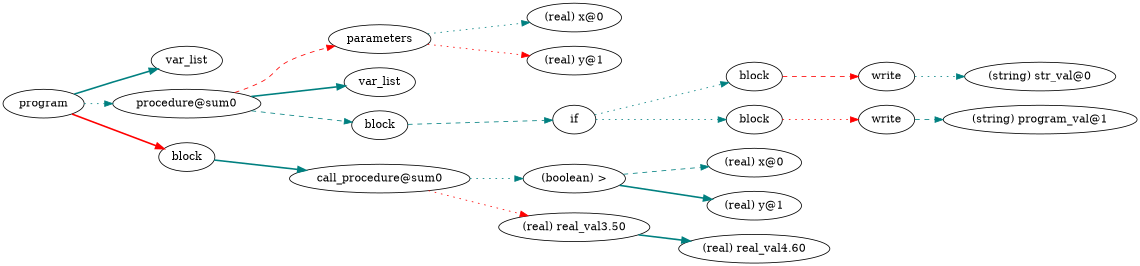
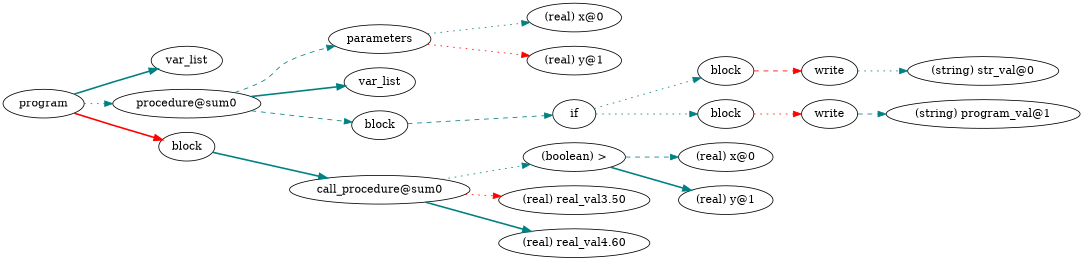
  digraph {
    ordering=out
    rankdir=LR
    edge [color=teal style=dotted]
    n1 [label=program]
    n2 [label=var_list]
    n3 [label="procedure@sum0"]
    n4 [label=block]
    n5 [label=parameters]
    n6 [label=var_list]
    n7 [label=block]
    n8 [label="call_procedure@sum0"]
    n9 [label="(real) x@0"]
    n10 [label="(real) y@1"]
    n11 [label=if]
    n12 [label=block]
    n13 [label=block]
    n14 [label="(boolean) >"]
    n15 [label="(real) x@0"]
    n16 [label="(real) y@1"]
    n17 [label=write]
    n18 [label=write]
    n19 [label="(string) str_val@0"]
    n20 [label="(string) program_val@1"]
    n21 [label="(real) real_val3.50"]
    n22 [label="(real) real_val4.60"]
    n1 -> n2 [style=bold]
    n1 -> n3
    n1 -> n4 [color=red style=bold]
-   n3 -> n5 [color=red style=dashed]
+   n3 -> n5 [style=dashed]
    n3 -> n6 [style=bold]
    n3 -> n7 [style=dashed]
    n4 -> n8 [style=bold]
    n5 -> n9
    n5 -> n10 [color=red]
    n7 -> n11 [style=dashed]
    n8 -> n14
    n8 -> n21 [color=red]
-   n21 -> n22 [style=bold]
+   n8 -> n22 [style=bold]
    n11 -> n12
    n11 -> n13
    n12 -> n17 [color=red style=dashed]
    n13 -> n18 [color=red]
    n14 -> n15 [style=dashed]
    n14 -> n16 [style=bold]
    n17 -> n19
    n18 -> n20 [style=dashed]
  }
